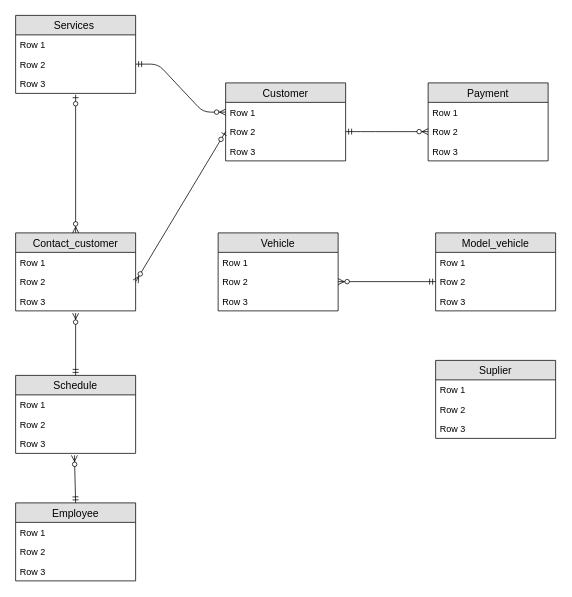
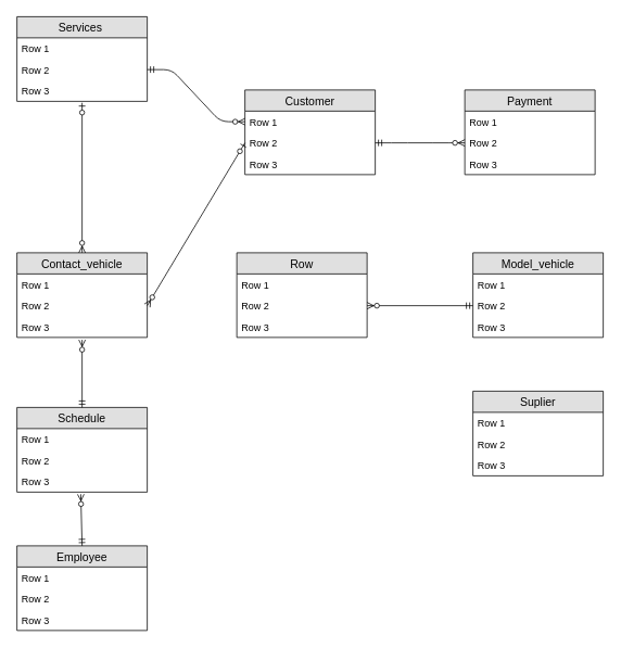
  <mxCell id="0" />
  <mxCell id="1" parent="0" />
  <mxCell id="2" value="Customer" style="swimlane;fontStyle=0;childLayout=stackLayout;horizontal=1;startSize=26;fillColor=#e0e0e0;horizontalStack=0;resizeParent=1;resizeParentMax=0;resizeLast=0;collapsible=1;marginBottom=0;swimlaneFillColor=#ffffff;align=center;fontSize=14;" parent="1" vertex="1"><mxGeometry x="300" y="110" width="160" height="104" as="geometry" /></mxCell>
  <mxCell id="3" value="Row 1" style="text;strokeColor=none;fillColor=none;spacingLeft=4;spacingRight=4;overflow=hidden;rotatable=0;points=[[0,0.5],[1,0.5]];portConstraint=eastwest;fontSize=12;" parent="2" vertex="1"><mxGeometry y="26" width="160" height="26" as="geometry" /></mxCell>
  <mxCell id="4" value="Row 2" style="text;strokeColor=none;fillColor=none;spacingLeft=4;spacingRight=4;overflow=hidden;rotatable=0;points=[[0,0.5],[1,0.5]];portConstraint=eastwest;fontSize=12;" parent="2" vertex="1"><mxGeometry y="52" width="160" height="26" as="geometry" /></mxCell>
  <mxCell id="5" value="Row 3" style="text;strokeColor=none;fillColor=none;spacingLeft=4;spacingRight=4;overflow=hidden;rotatable=0;points=[[0,0.5],[1,0.5]];portConstraint=eastwest;fontSize=12;" parent="2" vertex="1"><mxGeometry y="78" width="160" height="26" as="geometry" /></mxCell>
- <mxCell id="6" value="Contact_customer" style="swimlane;fontStyle=0;childLayout=stackLayout;horizontal=1;startSize=26;fillColor=#e0e0e0;horizontalStack=0;resizeParent=1;resizeParentMax=0;resizeLast=0;collapsible=1;marginBottom=0;swimlaneFillColor=#ffffff;align=center;fontSize=14;" parent="1" vertex="1"><mxGeometry x="20" y="310" width="160" height="104" as="geometry" /></mxCell>
+ <mxCell id="6" value="Contact_vehicle" style="swimlane;fontStyle=0;childLayout=stackLayout;horizontal=1;startSize=26;fillColor=#e0e0e0;horizontalStack=0;resizeParent=1;resizeParentMax=0;resizeLast=0;collapsible=1;marginBottom=0;swimlaneFillColor=#ffffff;align=center;fontSize=14;" parent="1" vertex="1"><mxGeometry x="20" y="310" width="160" height="104" as="geometry" /></mxCell>
  <mxCell id="7" value="Row 1" style="text;strokeColor=none;fillColor=none;spacingLeft=4;spacingRight=4;overflow=hidden;rotatable=0;points=[[0,0.5],[1,0.5]];portConstraint=eastwest;fontSize=12;" parent="6" vertex="1"><mxGeometry y="26" width="160" height="26" as="geometry" /></mxCell>
  <mxCell id="8" value="Row 2" style="text;strokeColor=none;fillColor=none;spacingLeft=4;spacingRight=4;overflow=hidden;rotatable=0;points=[[0,0.5],[1,0.5]];portConstraint=eastwest;fontSize=12;" parent="6" vertex="1"><mxGeometry y="52" width="160" height="26" as="geometry" /></mxCell>
  <mxCell id="9" value="Row 3" style="text;strokeColor=none;fillColor=none;spacingLeft=4;spacingRight=4;overflow=hidden;rotatable=0;points=[[0,0.5],[1,0.5]];portConstraint=eastwest;fontSize=12;" parent="6" vertex="1"><mxGeometry y="78" width="160" height="26" as="geometry" /></mxCell>
  <mxCell id="10" value="Employee" style="swimlane;fontStyle=0;childLayout=stackLayout;horizontal=1;startSize=26;fillColor=#e0e0e0;horizontalStack=0;resizeParent=1;resizeParentMax=0;resizeLast=0;collapsible=1;marginBottom=0;swimlaneFillColor=#ffffff;align=center;fontSize=14;" parent="1" vertex="1"><mxGeometry x="20" y="670" width="160" height="104" as="geometry" /></mxCell>
  <mxCell id="11" value="Row 1" style="text;strokeColor=none;fillColor=none;spacingLeft=4;spacingRight=4;overflow=hidden;rotatable=0;points=[[0,0.5],[1,0.5]];portConstraint=eastwest;fontSize=12;" parent="10" vertex="1"><mxGeometry y="26" width="160" height="26" as="geometry" /></mxCell>
  <mxCell id="12" value="Row 2" style="text;strokeColor=none;fillColor=none;spacingLeft=4;spacingRight=4;overflow=hidden;rotatable=0;points=[[0,0.5],[1,0.5]];portConstraint=eastwest;fontSize=12;" parent="10" vertex="1"><mxGeometry y="52" width="160" height="26" as="geometry" /></mxCell>
  <mxCell id="13" value="Row 3" style="text;strokeColor=none;fillColor=none;spacingLeft=4;spacingRight=4;overflow=hidden;rotatable=0;points=[[0,0.5],[1,0.5]];portConstraint=eastwest;fontSize=12;" parent="10" vertex="1"><mxGeometry y="78" width="160" height="26" as="geometry" /></mxCell>
  <mxCell id="14" value="Services " style="swimlane;fontStyle=0;childLayout=stackLayout;horizontal=1;startSize=26;fillColor=#e0e0e0;horizontalStack=0;resizeParent=1;resizeParentMax=0;resizeLast=0;collapsible=1;marginBottom=0;swimlaneFillColor=#ffffff;align=center;fontSize=14;" parent="1" vertex="1"><mxGeometry x="20" y="20" width="160" height="104" as="geometry" /></mxCell>
  <mxCell id="15" value="Row 1" style="text;strokeColor=none;fillColor=none;spacingLeft=4;spacingRight=4;overflow=hidden;rotatable=0;points=[[0,0.5],[1,0.5]];portConstraint=eastwest;fontSize=12;" parent="14" vertex="1"><mxGeometry y="26" width="160" height="26" as="geometry" /></mxCell>
  <mxCell id="16" value="Row 2" style="text;strokeColor=none;fillColor=none;spacingLeft=4;spacingRight=4;overflow=hidden;rotatable=0;points=[[0,0.5],[1,0.5]];portConstraint=eastwest;fontSize=12;" parent="14" vertex="1"><mxGeometry y="52" width="160" height="26" as="geometry" /></mxCell>
  <mxCell id="17" value="Row 3" style="text;strokeColor=none;fillColor=none;spacingLeft=4;spacingRight=4;overflow=hidden;rotatable=0;points=[[0,0.5],[1,0.5]];portConstraint=eastwest;fontSize=12;" parent="14" vertex="1"><mxGeometry y="78" width="160" height="26" as="geometry" /></mxCell>
- <mxCell id="18" value="Vehicle" style="swimlane;fontStyle=0;childLayout=stackLayout;horizontal=1;startSize=26;fillColor=#e0e0e0;horizontalStack=0;resizeParent=1;resizeParentMax=0;resizeLast=0;collapsible=1;marginBottom=0;swimlaneFillColor=#ffffff;align=center;fontSize=14;" parent="1" vertex="1"><mxGeometry x="290" y="310" width="160" height="104" as="geometry" /></mxCell>
+ <mxCell id="18" value="Row" style="swimlane;fontStyle=0;childLayout=stackLayout;horizontal=1;startSize=26;fillColor=#e0e0e0;horizontalStack=0;resizeParent=1;resizeParentMax=0;resizeLast=0;collapsible=1;marginBottom=0;swimlaneFillColor=#ffffff;align=center;fontSize=14;" parent="1" vertex="1"><mxGeometry x="290" y="310" width="160" height="104" as="geometry" /></mxCell>
  <mxCell id="19" value="Row 1" style="text;strokeColor=none;fillColor=none;spacingLeft=4;spacingRight=4;overflow=hidden;rotatable=0;points=[[0,0.5],[1,0.5]];portConstraint=eastwest;fontSize=12;" parent="18" vertex="1"><mxGeometry y="26" width="160" height="26" as="geometry" /></mxCell>
  <mxCell id="20" value="Row 2" style="text;strokeColor=none;fillColor=none;spacingLeft=4;spacingRight=4;overflow=hidden;rotatable=0;points=[[0,0.5],[1,0.5]];portConstraint=eastwest;fontSize=12;" parent="18" vertex="1"><mxGeometry y="52" width="160" height="26" as="geometry" /></mxCell>
  <mxCell id="21" value="Row 3" style="text;strokeColor=none;fillColor=none;spacingLeft=4;spacingRight=4;overflow=hidden;rotatable=0;points=[[0,0.5],[1,0.5]];portConstraint=eastwest;fontSize=12;" parent="18" vertex="1"><mxGeometry y="78" width="160" height="26" as="geometry" /></mxCell>
  <mxCell id="22" value="Model_vehicle" style="swimlane;fontStyle=0;childLayout=stackLayout;horizontal=1;startSize=26;fillColor=#e0e0e0;horizontalStack=0;resizeParent=1;resizeParentMax=0;resizeLast=0;collapsible=1;marginBottom=0;swimlaneFillColor=#ffffff;align=center;fontSize=14;" parent="1" vertex="1"><mxGeometry x="580" y="310" width="160" height="104" as="geometry" /></mxCell>
  <mxCell id="23" value="Row 1" style="text;strokeColor=none;fillColor=none;spacingLeft=4;spacingRight=4;overflow=hidden;rotatable=0;points=[[0,0.5],[1,0.5]];portConstraint=eastwest;fontSize=12;" parent="22" vertex="1"><mxGeometry y="26" width="160" height="26" as="geometry" /></mxCell>
  <mxCell id="24" value="Row 2" style="text;strokeColor=none;fillColor=none;spacingLeft=4;spacingRight=4;overflow=hidden;rotatable=0;points=[[0,0.5],[1,0.5]];portConstraint=eastwest;fontSize=12;" parent="22" vertex="1"><mxGeometry y="52" width="160" height="26" as="geometry" /></mxCell>
  <mxCell id="25" value="Row 3" style="text;strokeColor=none;fillColor=none;spacingLeft=4;spacingRight=4;overflow=hidden;rotatable=0;points=[[0,0.5],[1,0.5]];portConstraint=eastwest;fontSize=12;" parent="22" vertex="1"><mxGeometry y="78" width="160" height="26" as="geometry" /></mxCell>
  <mxCell id="26" value="Suplier" style="swimlane;fontStyle=0;childLayout=stackLayout;horizontal=1;startSize=26;fillColor=#e0e0e0;horizontalStack=0;resizeParent=1;resizeParentMax=0;resizeLast=0;collapsible=1;marginBottom=0;swimlaneFillColor=#ffffff;align=center;fontSize=14;" parent="1" vertex="1"><mxGeometry x="580" y="480" width="160" height="104" as="geometry" /></mxCell>
  <mxCell id="27" value="Row 1" style="text;strokeColor=none;fillColor=none;spacingLeft=4;spacingRight=4;overflow=hidden;rotatable=0;points=[[0,0.5],[1,0.5]];portConstraint=eastwest;fontSize=12;" parent="26" vertex="1"><mxGeometry y="26" width="160" height="26" as="geometry" /></mxCell>
  <mxCell id="28" value="Row 2" style="text;strokeColor=none;fillColor=none;spacingLeft=4;spacingRight=4;overflow=hidden;rotatable=0;points=[[0,0.5],[1,0.5]];portConstraint=eastwest;fontSize=12;" parent="26" vertex="1"><mxGeometry y="52" width="160" height="26" as="geometry" /></mxCell>
  <mxCell id="29" value="Row 3" style="text;strokeColor=none;fillColor=none;spacingLeft=4;spacingRight=4;overflow=hidden;rotatable=0;points=[[0,0.5],[1,0.5]];portConstraint=eastwest;fontSize=12;" parent="26" vertex="1"><mxGeometry y="78" width="160" height="26" as="geometry" /></mxCell>
  <mxCell id="30" value="Payment" style="swimlane;fontStyle=0;childLayout=stackLayout;horizontal=1;startSize=26;fillColor=#e0e0e0;horizontalStack=0;resizeParent=1;resizeParentMax=0;resizeLast=0;collapsible=1;marginBottom=0;swimlaneFillColor=#ffffff;align=center;fontSize=14;" parent="1" vertex="1"><mxGeometry x="570" y="110" width="160" height="104" as="geometry" /></mxCell>
  <mxCell id="31" value="Row 1" style="text;strokeColor=none;fillColor=none;spacingLeft=4;spacingRight=4;overflow=hidden;rotatable=0;points=[[0,0.5],[1,0.5]];portConstraint=eastwest;fontSize=12;" parent="30" vertex="1"><mxGeometry y="26" width="160" height="26" as="geometry" /></mxCell>
  <mxCell id="32" value="Row 2" style="text;strokeColor=none;fillColor=none;spacingLeft=4;spacingRight=4;overflow=hidden;rotatable=0;points=[[0,0.5],[1,0.5]];portConstraint=eastwest;fontSize=12;" parent="30" vertex="1"><mxGeometry y="52" width="160" height="26" as="geometry" /></mxCell>
  <mxCell id="33" value="Row 3" style="text;strokeColor=none;fillColor=none;spacingLeft=4;spacingRight=4;overflow=hidden;rotatable=0;points=[[0,0.5],[1,0.5]];portConstraint=eastwest;fontSize=12;" parent="30" vertex="1"><mxGeometry y="78" width="160" height="26" as="geometry" /></mxCell>
  <mxCell id="34" value="Schedule" style="swimlane;fontStyle=0;childLayout=stackLayout;horizontal=1;startSize=26;fillColor=#e0e0e0;horizontalStack=0;resizeParent=1;resizeParentMax=0;resizeLast=0;collapsible=1;marginBottom=0;swimlaneFillColor=#ffffff;align=center;fontSize=14;" parent="1" vertex="1"><mxGeometry x="20" y="500" width="160" height="104" as="geometry" /></mxCell>
  <mxCell id="35" value="Row 1" style="text;strokeColor=none;fillColor=none;spacingLeft=4;spacingRight=4;overflow=hidden;rotatable=0;points=[[0,0.5],[1,0.5]];portConstraint=eastwest;fontSize=12;" parent="34" vertex="1"><mxGeometry y="26" width="160" height="26" as="geometry" /></mxCell>
  <mxCell id="36" value="Row 2" style="text;strokeColor=none;fillColor=none;spacingLeft=4;spacingRight=4;overflow=hidden;rotatable=0;points=[[0,0.5],[1,0.5]];portConstraint=eastwest;fontSize=12;" parent="34" vertex="1"><mxGeometry y="52" width="160" height="26" as="geometry" /></mxCell>
  <mxCell id="37" value="Row 3" style="text;strokeColor=none;fillColor=none;spacingLeft=4;spacingRight=4;overflow=hidden;rotatable=0;points=[[0,0.5],[1,0.5]];portConstraint=eastwest;fontSize=12;" parent="34" vertex="1"><mxGeometry y="78" width="160" height="26" as="geometry" /></mxCell>
  <mxCell id="38" value="" style="fontSize=12;html=1;endArrow=ERzeroToMany;startArrow=ERmandOne;exitX=0.5;exitY=0;exitDx=0;exitDy=0;entryX=0.5;entryY=1.115;entryDx=0;entryDy=0;entryPerimeter=0;strokeColor=#000000;rounded=1;" parent="1" source="34" target="9" edge="1"><mxGeometry width="100" height="100" relative="1" as="geometry"><mxPoint x="100" y="600" as="sourcePoint" /><mxPoint x="200" y="500" as="targetPoint" /></mxGeometry></mxCell>
  <mxCell id="39" value="" style="fontSize=12;html=1;endArrow=ERzeroToMany;startArrow=ERmandOne;strokeColor=#000000;exitX=0.5;exitY=0;exitDx=0;exitDy=0;entryX=0.49;entryY=1.1;entryDx=0;entryDy=0;entryPerimeter=0;" parent="1" source="10" target="37" edge="1"><mxGeometry width="100" height="100" relative="1" as="geometry"><mxPoint x="100" y="688.579" as="sourcePoint" /><mxPoint x="150" y="660" as="targetPoint" /></mxGeometry></mxCell>
  <mxCell id="40" value="" style="fontSize=12;html=1;endArrow=ERzeroToMany;startArrow=ERmandOne;strokeColor=#000000;exitX=0;exitY=0.5;exitDx=0;exitDy=0;" parent="1" source="24" target="20" edge="1"><mxGeometry width="100" height="100" relative="1" as="geometry"><mxPoint x="480" y="480" as="sourcePoint" /><mxPoint x="530" y="370" as="targetPoint" /></mxGeometry></mxCell>
  <mxCell id="41" value="" style="fontSize=12;html=1;endArrow=ERzeroToMany;startArrow=ERzeroToOne;strokeColor=#000000;exitX=0.5;exitY=1.069;exitDx=0;exitDy=0;exitPerimeter=0;entryX=0.5;entryY=0;entryDx=0;entryDy=0;" parent="1" source="17" target="6" edge="1"><mxGeometry width="100" height="100" relative="1" as="geometry"><mxPoint x="220" y="260" as="sourcePoint" /><mxPoint x="200" y="250" as="targetPoint" /></mxGeometry></mxCell>
  <mxCell id="42" value="" style="edgeStyle=entityRelationEdgeStyle;fontSize=12;html=1;endArrow=ERzeroToMany;startArrow=ERmandOne;entryX=0;entryY=0.5;entryDx=0;entryDy=0;" edge="1" parent="1" source="4" target="32"><mxGeometry width="100" height="100" relative="1" as="geometry"><mxPoint x="450" y="275" as="sourcePoint" /><mxPoint x="591.421" y="175" as="targetPoint" /></mxGeometry></mxCell>
  <mxCell id="43" value="" style="edgeStyle=entityRelationEdgeStyle;fontSize=12;html=1;endArrow=ERzeroToMany;startArrow=ERmandOne;entryX=0;entryY=0.5;entryDx=0;entryDy=0;exitX=1;exitY=0.5;exitDx=0;exitDy=0;" edge="1" parent="1" source="16" target="3"><mxGeometry width="100" height="100" relative="1" as="geometry"><mxPoint x="350" y="0" as="sourcePoint" /><mxPoint x="460" y="0" as="targetPoint" /></mxGeometry></mxCell>
  <mxCell id="44" value="" style="fontSize=12;html=1;endArrow=ERzeroToMany;startArrow=ERzeroToOne;strokeColor=#000000;exitX=0;exitY=0.5;exitDx=0;exitDy=0;entryX=1;entryY=0.5;entryDx=0;entryDy=0;" edge="1" parent="1" source="4" target="8"><mxGeometry width="100" height="100" relative="1" as="geometry"><mxPoint x="-60" y="230" as="sourcePoint" /><mxPoint x="-60" y="414.206" as="targetPoint" /></mxGeometry></mxCell>
